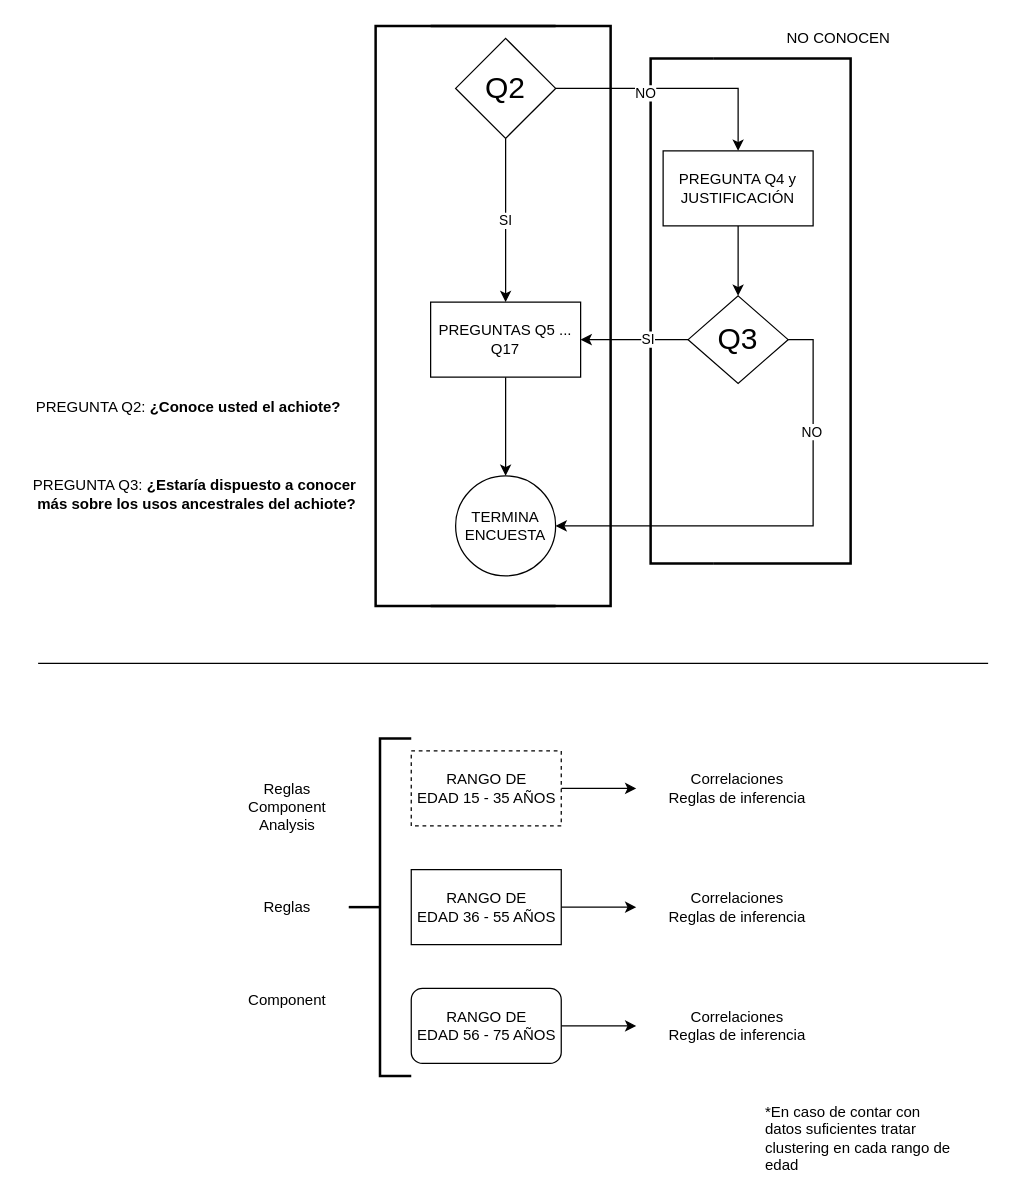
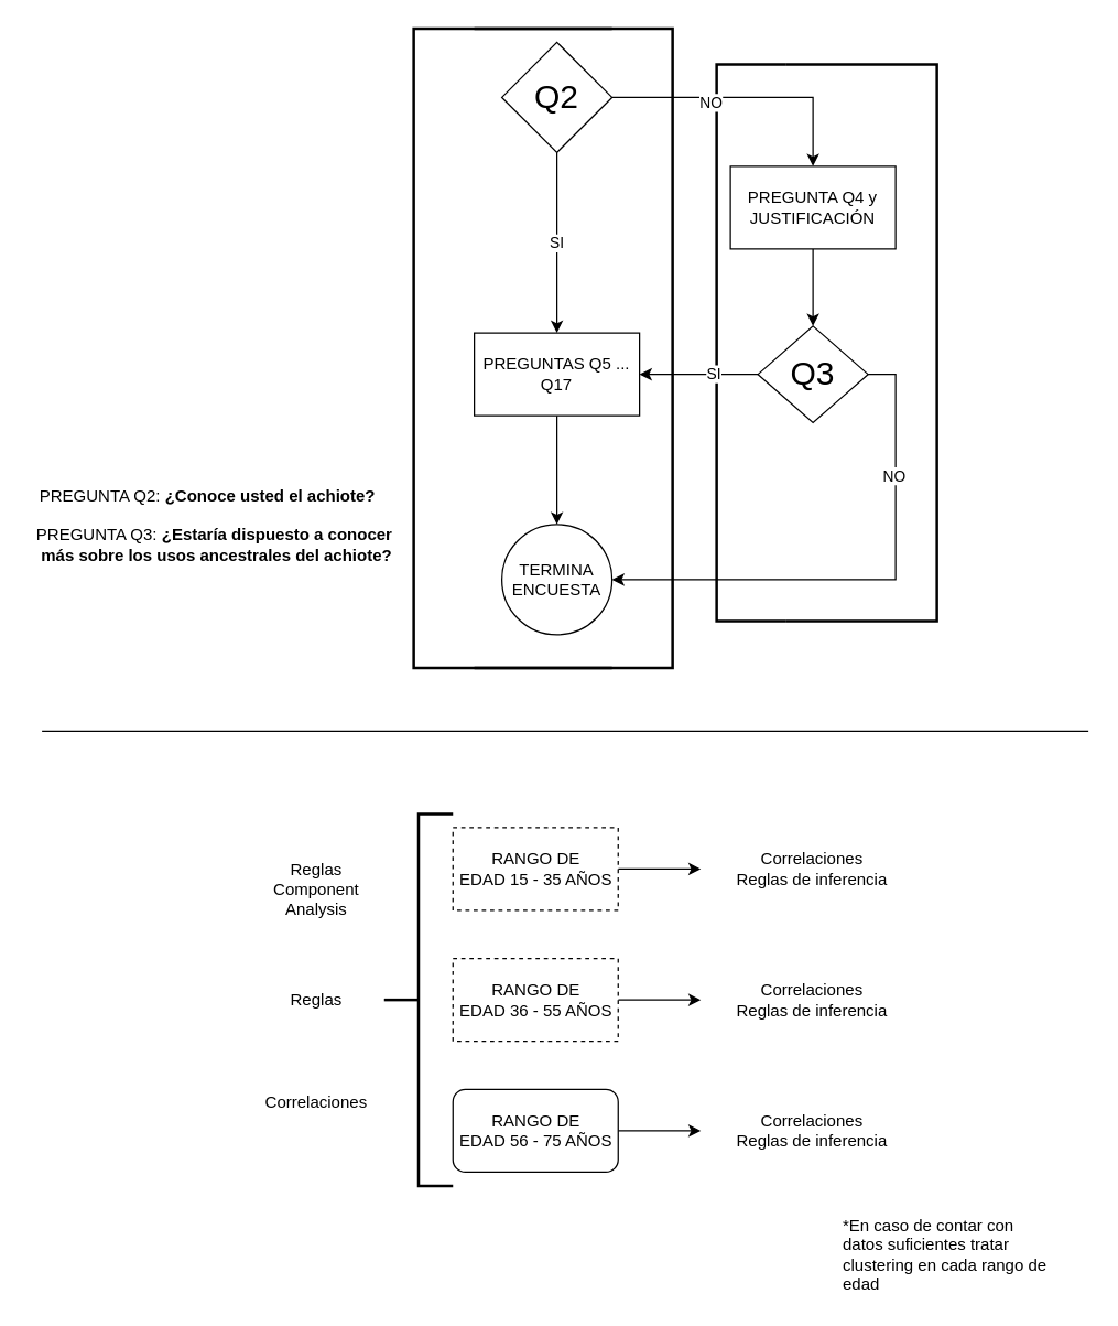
  <mxCell id="0" />
  <mxCell id="1" parent="0" />
  <mxCell id="2" value="" style="strokeWidth=2;html=1;shape=mxgraph.flowchart.annotation_1;align=left;pointerEvents=1;rotation=0;" vertex="1" parent="1"><mxGeometry x="300" y="20" width="144" height="464" as="geometry" /></mxCell>
  <mxCell id="3" value="" style="strokeWidth=2;html=1;shape=mxgraph.flowchart.annotation_1;align=left;pointerEvents=1;" vertex="1" parent="1"><mxGeometry x="520" y="46" width="50" height="404" as="geometry" /></mxCell>
  <mxCell id="4" style="edgeStyle=orthogonalEdgeStyle;rounded=0;orthogonalLoop=1;jettySize=auto;html=1;exitX=1;exitY=0.5;exitDx=0;exitDy=0;entryX=0.5;entryY=0;entryDx=0;entryDy=0;" edge="1" parent="1" source="7" target="14"><mxGeometry relative="1" as="geometry" /></mxCell>
  <mxCell id="5" value="NO" style="edgeLabel;html=1;align=center;verticalAlign=middle;resizable=0;points=[];" vertex="1" connectable="0" parent="4"><mxGeometry x="-0.277" y="-3" relative="1" as="geometry"><mxPoint as="offset" /></mxGeometry></mxCell>
  <mxCell id="6" value="SI" style="edgeStyle=orthogonalEdgeStyle;rounded=0;orthogonalLoop=1;jettySize=auto;html=1;exitX=0.5;exitY=1;exitDx=0;exitDy=0;entryX=0.5;entryY=0;entryDx=0;entryDy=0;" edge="1" parent="1" source="7" target="16"><mxGeometry relative="1" as="geometry" /></mxCell>
  <mxCell id="7" value="&lt;font style=&quot;font-size: 24px&quot;&gt;Q2&lt;/font&gt;" style="rhombus;whiteSpace=wrap;html=1;" vertex="1" parent="1"><mxGeometry x="364" y="30" width="80" height="80" as="geometry" /></mxCell>
  <mxCell id="8" style="edgeStyle=orthogonalEdgeStyle;rounded=0;orthogonalLoop=1;jettySize=auto;html=1;exitX=1;exitY=0.5;exitDx=0;exitDy=0;entryX=1;entryY=0.5;entryDx=0;entryDy=0;" edge="1" parent="1" source="12" target="17"><mxGeometry relative="1" as="geometry" /></mxCell>
  <mxCell id="9" value="NO" style="edgeLabel;html=1;align=center;verticalAlign=middle;resizable=0;points=[];" vertex="1" connectable="0" parent="8"><mxGeometry x="-0.503" y="-2" relative="1" as="geometry"><mxPoint as="offset" /></mxGeometry></mxCell>
  <mxCell id="10" style="edgeStyle=orthogonalEdgeStyle;rounded=0;orthogonalLoop=1;jettySize=auto;html=1;exitX=0;exitY=0.5;exitDx=0;exitDy=0;entryX=1;entryY=0.5;entryDx=0;entryDy=0;" edge="1" parent="1" source="12" target="16"><mxGeometry relative="1" as="geometry" /></mxCell>
  <mxCell id="11" value="SI" style="edgeLabel;html=1;align=center;verticalAlign=middle;resizable=0;points=[];" vertex="1" connectable="0" parent="10"><mxGeometry x="-0.233" y="-1" relative="1" as="geometry"><mxPoint as="offset" /></mxGeometry></mxCell>
  <mxCell id="12" value="&lt;font style=&quot;font-size: 24px&quot;&gt;Q3&lt;/font&gt;" style="rhombus;whiteSpace=wrap;html=1;" vertex="1" parent="1"><mxGeometry x="550" y="236" width="80" height="70" as="geometry" /></mxCell>
  <mxCell id="13" style="edgeStyle=orthogonalEdgeStyle;rounded=0;orthogonalLoop=1;jettySize=auto;html=1;exitX=0.5;exitY=1;exitDx=0;exitDy=0;entryX=0.5;entryY=0;entryDx=0;entryDy=0;" edge="1" parent="1" source="14" target="12"><mxGeometry relative="1" as="geometry" /></mxCell>
  <mxCell id="14" value="PREGUNTA Q4 y JUSTIFICACIÓN" style="rounded=0;whiteSpace=wrap;html=1;" vertex="1" parent="1"><mxGeometry x="530" y="120" width="120" height="60" as="geometry" /></mxCell>
  <mxCell id="15" style="edgeStyle=orthogonalEdgeStyle;rounded=0;orthogonalLoop=1;jettySize=auto;html=1;exitX=0.5;exitY=1;exitDx=0;exitDy=0;entryX=0.5;entryY=0;entryDx=0;entryDy=0;" edge="1" parent="1" source="16" target="17"><mxGeometry relative="1" as="geometry" /></mxCell>
  <mxCell id="16" value="PREGUNTAS Q5 ... Q17" style="rounded=0;whiteSpace=wrap;html=1;" vertex="1" parent="1"><mxGeometry x="344" y="241" width="120" height="60" as="geometry" /></mxCell>
  <mxCell id="17" value="TERMINA ENCUESTA" style="ellipse;whiteSpace=wrap;html=1;aspect=fixed;" vertex="1" parent="1"><mxGeometry x="364" y="380" width="80" height="80" as="geometry" /></mxCell>
  <mxCell id="18" value="" style="strokeWidth=2;html=1;shape=mxgraph.flowchart.annotation_1;align=left;pointerEvents=1;rotation=-180;" vertex="1" parent="1"><mxGeometry x="570" y="46" width="110" height="404" as="geometry" /></mxCell>
- <mxCell id="19" value="NO CONOCEN" style="text;html=1;resizable=0;autosize=1;align=center;verticalAlign=middle;points=[];fillColor=none;strokeColor=none;rounded=0;" vertex="1" parent="1"><mxGeometry x="620" y="20" width="100" height="20" as="geometry" /></mxCell>
  <mxCell id="20" value="" style="strokeWidth=2;html=1;shape=mxgraph.flowchart.annotation_1;align=left;pointerEvents=1;rotation=-180;" vertex="1" parent="1"><mxGeometry x="344" y="20" width="144" height="464" as="geometry" /></mxCell>
- <mxCell id="21" value="PREGUNTA Q2:&amp;nbsp;&lt;b&gt;¿Conoce usted el achiote?&lt;/b&gt;" style="text;html=1;resizable=0;autosize=1;align=center;verticalAlign=middle;points=[];fillColor=none;strokeColor=none;rounded=0;" vertex="1" parent="1"><mxGeometry x="20" y="315" width="260" height="20" as="geometry" /></mxCell>
+ <mxCell id="21" value="PREGUNTA Q2:&amp;nbsp;&lt;b&gt;¿Conoce usted el achiote?&lt;/b&gt;" style="text;html=1;resizable=0;autosize=1;align=center;verticalAlign=middle;points=[];fillColor=none;strokeColor=none;rounded=0;" vertex="1" parent="1"><mxGeometry x="20" y="350" width="260" height="20" as="geometry" /></mxCell>
  <mxCell id="22" value="PREGUNTA Q3: &lt;b&gt;¿Estaría dispuesto a conocer&lt;br&gt;&amp;nbsp;más sobre los usos ancestrales del achiote?&lt;/b&gt;" style="text;html=1;resizable=0;autosize=1;align=center;verticalAlign=middle;points=[];fillColor=none;strokeColor=none;rounded=0;" vertex="1" parent="1"><mxGeometry x="20" y="380" width="270" height="30" as="geometry" /></mxCell>
  <mxCell id="23" value="" style="endArrow=none;html=1;" edge="1" parent="1"><mxGeometry width="50" height="50" relative="1" as="geometry"><mxPoint x="30" y="530" as="sourcePoint" /><mxPoint x="790" y="530" as="targetPoint" /></mxGeometry></mxCell>
  <mxCell id="24" value="" style="strokeWidth=2;html=1;shape=mxgraph.flowchart.annotation_2;align=left;labelPosition=right;pointerEvents=1;" vertex="1" parent="1"><mxGeometry x="278.5" y="590" width="50" height="270" as="geometry" /></mxCell>
  <mxCell id="25" style="edgeStyle=orthogonalEdgeStyle;rounded=0;orthogonalLoop=1;jettySize=auto;html=1;exitX=1;exitY=0.5;exitDx=0;exitDy=0;" edge="1" parent="1" source="26"><mxGeometry relative="1" as="geometry"><mxPoint x="508.5" y="630" as="targetPoint" /></mxGeometry></mxCell>
  <mxCell id="26" value="RANGO DE&lt;br&gt;EDAD 15 - 35 AÑOS" style="rounded=0;whiteSpace=wrap;html=1;dashed=1;" vertex="1" parent="1"><mxGeometry x="328.5" y="600" width="120" height="60" as="geometry" /></mxCell>
  <mxCell id="27" style="edgeStyle=orthogonalEdgeStyle;rounded=0;orthogonalLoop=1;jettySize=auto;html=1;exitX=1;exitY=0.5;exitDx=0;exitDy=0;" edge="1" parent="1" source="28"><mxGeometry relative="1" as="geometry"><mxPoint x="508.5" y="725" as="targetPoint" /></mxGeometry></mxCell>
- <mxCell id="28" value="RANGO DE&lt;br&gt;EDAD 36 - 55 AÑOS" style="rounded=0;whiteSpace=wrap;html=1;" vertex="1" parent="1"><mxGeometry x="328.5" y="695" width="120" height="60" as="geometry" /></mxCell>
+ <mxCell id="28" value="RANGO DE&lt;br&gt;EDAD 36 - 55 AÑOS" style="rounded=0;whiteSpace=wrap;html=1;dashed=1;" vertex="1" parent="1"><mxGeometry x="328.5" y="695" width="120" height="60" as="geometry" /></mxCell>
  <mxCell id="29" style="edgeStyle=orthogonalEdgeStyle;rounded=0;orthogonalLoop=1;jettySize=auto;html=1;exitX=1;exitY=0.5;exitDx=0;exitDy=0;" edge="1" parent="1" source="30"><mxGeometry relative="1" as="geometry"><mxPoint x="508.5" y="820" as="targetPoint" /></mxGeometry></mxCell>
  <mxCell id="30" value="RANGO DE&lt;br&gt;EDAD 56 - 75 AÑOS" style="whiteSpace=wrap;html=1;rounded=1;" vertex="1" parent="1"><mxGeometry x="328.5" y="790" width="120" height="60" as="geometry" /></mxCell>
  <mxCell id="31" value="Reglas&lt;br&gt;Component&lt;br&gt;Analysis" style="text;html=1;resizable=0;autosize=1;align=center;verticalAlign=middle;points=[];fillColor=none;strokeColor=none;rounded=0;" vertex="1" parent="1"><mxGeometry x="188.5" y="620" width="80" height="50" as="geometry" /></mxCell>
  <mxCell id="32" value="Reglas" style="text;html=1;resizable=0;autosize=1;align=center;verticalAlign=middle;points=[];fillColor=none;strokeColor=none;rounded=0;" vertex="1" parent="1"><mxGeometry x="193.5" y="715" width="70" height="20" as="geometry" /></mxCell>
- <mxCell id="33" value="Component" style="text;html=1;resizable=0;autosize=1;align=center;verticalAlign=middle;points=[];fillColor=none;strokeColor=none;rounded=0;" vertex="1" parent="1"><mxGeometry x="183.5" y="790" width="90" height="20" as="geometry" /></mxCell>
+ <mxCell id="33" value="Correlaciones" style="text;html=1;resizable=0;autosize=1;align=center;verticalAlign=middle;points=[];fillColor=none;strokeColor=none;rounded=0;" vertex="1" parent="1"><mxGeometry x="183.5" y="790" width="90" height="20" as="geometry" /></mxCell>
  <mxCell id="34" value="Correlaciones&lt;br&gt;Reglas de inferencia" style="text;html=1;resizable=0;autosize=1;align=center;verticalAlign=middle;points=[];fillColor=none;strokeColor=none;rounded=0;" vertex="1" parent="1"><mxGeometry x="528.5" y="615" width="120" height="30" as="geometry" /></mxCell>
  <mxCell id="35" value="Correlaciones&lt;br&gt;Reglas de inferencia" style="text;html=1;resizable=0;autosize=1;align=center;verticalAlign=middle;points=[];fillColor=none;strokeColor=none;rounded=0;" vertex="1" parent="1"><mxGeometry x="528.5" y="710" width="120" height="30" as="geometry" /></mxCell>
  <mxCell id="36" value="Correlaciones&lt;br&gt;Reglas de inferencia" style="text;html=1;resizable=0;autosize=1;align=center;verticalAlign=middle;points=[];fillColor=none;strokeColor=none;rounded=0;" vertex="1" parent="1"><mxGeometry x="528.5" y="805" width="120" height="30" as="geometry" /></mxCell>
  <mxCell id="37" value="*En caso de contar con&amp;nbsp;&lt;br&gt;datos suficientes tratar&lt;br&gt;clustering en cada rango de&lt;br&gt;edad" style="text;html=1;resizable=0;autosize=1;align=left;verticalAlign=middle;points=[];fillColor=none;strokeColor=none;rounded=0;" vertex="1" parent="1"><mxGeometry x="610" y="880" width="160" height="60" as="geometry" /></mxCell>
